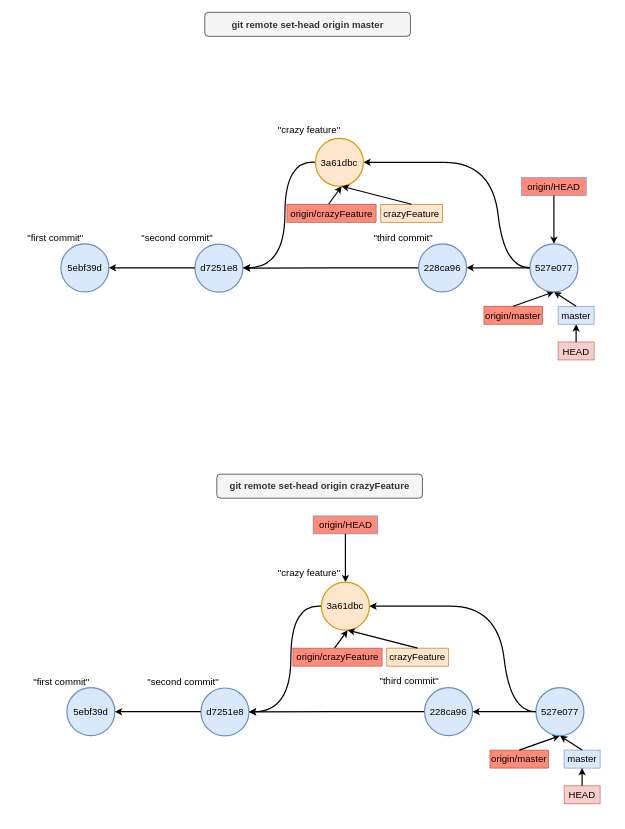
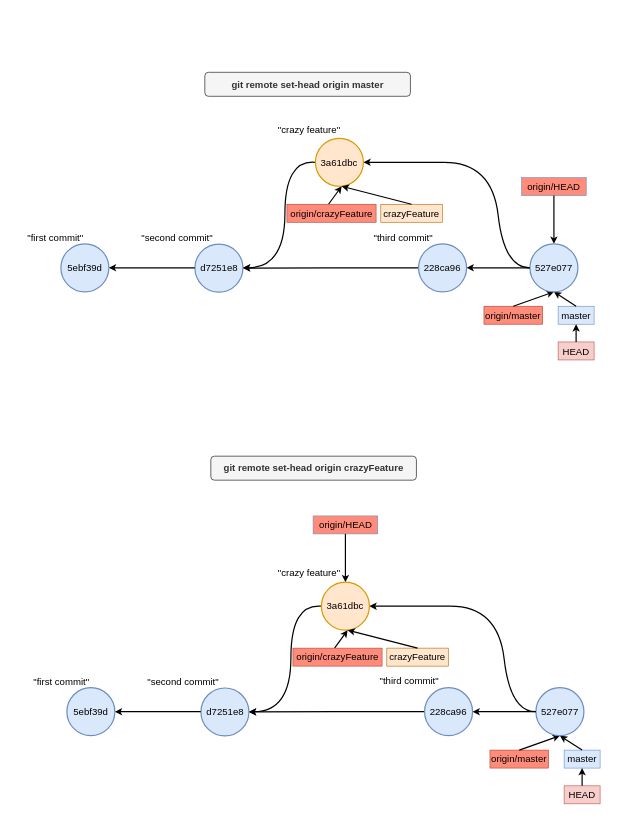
  <mxCell id="0" />
  <mxCell id="1" parent="0" />
  <mxCell id="2" value="" style="rounded=1;whiteSpace=wrap;html=1;strokeWidth=2;strokeColor=none;absoluteArcSize=1;arcSize=0;dashed=1;dashPattern=12 12;" vertex="1" parent="1"><mxGeometry x="20" y="20" width="990" height="450" as="geometry" /></mxCell>
  <mxCell id="3" value="" style="rounded=1;whiteSpace=wrap;html=1;strokeWidth=2;strokeColor=none;absoluteArcSize=1;arcSize=0;" vertex="1" parent="1"><mxGeometry x="20" y="170" width="990" height="450" as="geometry" /></mxCell>
  <mxCell id="4" value="master" style="text;html=1;align=center;verticalAlign=middle;whiteSpace=wrap;rounded=0;fillColor=#dae8fc;strokeColor=#6c8ebf;fontSize=16;" vertex="1" parent="1"><mxGeometry x="930" y="510" width="60" height="30" as="geometry" /></mxCell>
  <mxCell id="5" value="" style="endArrow=classic;html=1;rounded=0;entryX=0.5;entryY=1;entryDx=0;entryDy=0;exitX=0.5;exitY=0;exitDx=0;exitDy=0;strokeWidth=2;" edge="1" parent="1" source="4" target="28"><mxGeometry width="50" height="50" relative="1" as="geometry"><mxPoint x="1517.24" y="539.56" as="sourcePoint" /><mxPoint x="960.99" y="480" as="targetPoint" /></mxGeometry></mxCell>
  <mxCell id="6" value="origin/master" style="text;html=1;align=center;verticalAlign=middle;whiteSpace=wrap;rounded=0;fillColor=#FF8C7A;strokeColor=#ae4132;fontSize=16;" vertex="1" parent="1"><mxGeometry x="806.37" y="510" width="97.74" height="30" as="geometry" /></mxCell>
  <mxCell id="7" value="origin/HEAD" style="text;html=1;align=center;verticalAlign=middle;whiteSpace=wrap;rounded=0;fillColor=#FF8C7A;strokeColor=#6c8ebf;fontColor=#000000;fontSize=16;" vertex="1" parent="1"><mxGeometry x="869.13" y="295.56" width="107.74" height="30" as="geometry" /></mxCell>
  <mxCell id="8" value="" style="endArrow=classic;html=1;rounded=0;exitX=0.5;exitY=0;exitDx=0;exitDy=0;entryX=0.5;entryY=1;entryDx=0;entryDy=0;strokeWidth=2;" edge="1" parent="1" source="6" target="28"><mxGeometry width="50" height="50" relative="1" as="geometry"><mxPoint x="637.51" y="488.68" as="sourcePoint" /><mxPoint x="879.76" y="480" as="targetPoint" /></mxGeometry></mxCell>
  <mxCell id="9" value="" style="endArrow=classic;html=1;rounded=0;strokeWidth=2;entryX=0.5;entryY=0;entryDx=0;entryDy=0;" edge="1" parent="1"><mxGeometry width="50" height="50" relative="1" as="geometry"><mxPoint x="923" y="325.56" as="sourcePoint" /><mxPoint x="923" y="406" as="targetPoint" /></mxGeometry></mxCell>
  <mxCell id="10" value="d7251e8" style="ellipse;whiteSpace=wrap;html=1;aspect=fixed;strokeWidth=2;fillColor=#dae8fc;strokeColor=#6c8ebf;fontSize=16;" vertex="1" parent="1"><mxGeometry x="324.51" y="406.44" width="80" height="80" as="geometry" /></mxCell>
  <mxCell id="11" value="5ebf39d" style="ellipse;whiteSpace=wrap;html=1;aspect=fixed;strokeWidth=2;fillColor=#dae8fc;strokeColor=#6c8ebf;fontSize=16;" vertex="1" parent="1"><mxGeometry x="101" y="406" width="80" height="80" as="geometry" /></mxCell>
  <mxCell id="12" value="&quot;first commit&quot;" style="text;html=1;align=center;verticalAlign=middle;whiteSpace=wrap;rounded=0;fontSize=16;" vertex="1" parent="1"><mxGeometry x="31" y="381" width="122.25" height="30" as="geometry" /></mxCell>
  <mxCell id="13" style="edgeStyle=orthogonalEdgeStyle;rounded=0;orthogonalLoop=1;jettySize=auto;html=1;strokeWidth=2;endArrow=none;endFill=0;startArrow=classic;startFill=1;" edge="1" parent="1"><mxGeometry relative="1" as="geometry"><mxPoint x="181" y="446" as="sourcePoint" /><mxPoint x="324.25" y="446" as="targetPoint" /></mxGeometry></mxCell>
  <mxCell id="14" value="&quot;second commit&quot;" style="text;html=1;align=center;verticalAlign=middle;whiteSpace=wrap;rounded=0;fontSize=16;" vertex="1" parent="1"><mxGeometry x="234" y="381" width="122.25" height="30" as="geometry" /></mxCell>
  <mxCell id="15" style="edgeStyle=orthogonalEdgeStyle;rounded=0;orthogonalLoop=1;jettySize=auto;html=1;endArrow=none;endFill=0;strokeWidth=2;startArrow=classic;startFill=1;" edge="1" parent="1" source="16"><mxGeometry relative="1" as="geometry"><mxPoint x="740" y="270" as="targetPoint" /></mxGeometry></mxCell>
  <mxCell id="16" value="&lt;font style=&quot;font-size: 16px;&quot;&gt;3a61dbc&lt;/font&gt;" style="ellipse;whiteSpace=wrap;html=1;aspect=fixed;strokeWidth=2;fillColor=#ffe6cc;strokeColor=#d79b00;" vertex="1" parent="1"><mxGeometry x="525.38" y="230" width="80" height="80" as="geometry" /></mxCell>
  <mxCell id="17" value="" style="curved=1;endArrow=none;html=1;rounded=0;exitX=1;exitY=0.5;exitDx=0;exitDy=0;entryX=0;entryY=0.5;entryDx=0;entryDy=0;strokeWidth=2;endFill=0;startArrow=classic;startFill=1;" edge="1" parent="1"><mxGeometry width="50" height="50" relative="1" as="geometry"><mxPoint x="404.5" y="446" as="sourcePoint" /><mxPoint x="524.5" y="270" as="targetPoint" /><Array as="points"><mxPoint x="474.5" y="446" /><mxPoint x="474.5" y="266" /></Array></mxGeometry></mxCell>
  <mxCell id="18" value="HEAD" style="text;html=1;align=center;verticalAlign=middle;whiteSpace=wrap;rounded=0;fillColor=#f8cecc;strokeColor=#b85450;fontSize=16;" vertex="1" parent="1"><mxGeometry x="929.99" y="569.56" width="60" height="30" as="geometry" /></mxCell>
  <mxCell id="19" value="&quot;crazy feature&quot;" style="text;html=1;align=center;verticalAlign=middle;whiteSpace=wrap;rounded=0;fontSize=16;" vertex="1" parent="1"><mxGeometry x="453.88" y="200" width="122.25" height="30" as="geometry" /></mxCell>
  <mxCell id="20" value="" style="endArrow=classic;html=1;rounded=0;exitX=0.5;exitY=0;exitDx=0;exitDy=0;entryX=0.5;entryY=1;entryDx=0;entryDy=0;strokeWidth=2;" edge="1" parent="1" source="18"><mxGeometry width="50" height="50" relative="1" as="geometry"><mxPoint x="938.86" y="580" as="sourcePoint" /><mxPoint x="959.99" y="540" as="targetPoint" /></mxGeometry></mxCell>
  <mxCell id="21" style="edgeStyle=orthogonalEdgeStyle;rounded=0;orthogonalLoop=1;jettySize=auto;html=1;entryX=1;entryY=0.5;entryDx=0;entryDy=0;strokeWidth=2;" edge="1" parent="1" source="22" target="10"><mxGeometry relative="1" as="geometry" /></mxCell>
  <mxCell id="22" value="228ca96" style="ellipse;whiteSpace=wrap;html=1;aspect=fixed;strokeWidth=2;fillColor=#dae8fc;strokeColor=#6c8ebf;fontSize=16;" vertex="1" parent="1"><mxGeometry x="697.37" y="406" width="80" height="80" as="geometry" /></mxCell>
  <mxCell id="23" value="&quot;third commit&quot;" style="text;html=1;align=center;verticalAlign=middle;whiteSpace=wrap;rounded=0;fontSize=16;" vertex="1" parent="1"><mxGeometry x="611" y="380" width="122.25" height="30" as="geometry" /></mxCell>
  <mxCell id="24" value="&lt;font style=&quot;font-size: 16px;&quot;&gt;crazyFeature&lt;/font&gt;" style="text;html=1;align=center;verticalAlign=middle;whiteSpace=wrap;rounded=0;fillColor=#ffe6cc;strokeColor=#b46504;" vertex="1" parent="1"><mxGeometry x="634.38" y="340" width="102.5" height="30" as="geometry" /></mxCell>
  <mxCell id="25" value="" style="endArrow=classic;html=1;rounded=0;exitX=0.5;exitY=0;exitDx=0;exitDy=0;strokeWidth=2;entryX=0.5;entryY=1;entryDx=0;entryDy=0;" edge="1" parent="1" source="24"><mxGeometry width="50" height="50" relative="1" as="geometry"><mxPoint x="542.5" y="-15" as="sourcePoint" /><mxPoint x="569.12" y="310" as="targetPoint" /></mxGeometry></mxCell>
  <mxCell id="26" value="" style="endArrow=classic;html=1;rounded=0;exitX=0.5;exitY=0;exitDx=0;exitDy=0;entryX=0.5;entryY=1;entryDx=0;entryDy=0;strokeWidth=2;" edge="1" parent="1"><mxGeometry width="50" height="50" relative="1" as="geometry"><mxPoint x="547.25" y="340" as="sourcePoint" /><mxPoint x="569.12" y="310" as="targetPoint" /></mxGeometry></mxCell>
  <mxCell id="27" style="edgeStyle=orthogonalEdgeStyle;rounded=0;orthogonalLoop=1;jettySize=auto;html=1;entryX=1;entryY=0.5;entryDx=0;entryDy=0;strokeWidth=2;" edge="1" parent="1" source="28" target="22"><mxGeometry relative="1" as="geometry" /></mxCell>
  <mxCell id="28" value="&lt;span&gt;527e077&lt;/span&gt;" style="ellipse;whiteSpace=wrap;html=1;aspect=fixed;strokeWidth=2;fillColor=#dae8fc;strokeColor=#6c8ebf;fontSize=16;" vertex="1" parent="1"><mxGeometry x="883" y="406" width="80" height="80" as="geometry" /></mxCell>
  <mxCell id="29" value="" style="curved=1;endArrow=none;html=1;rounded=0;entryX=0;entryY=0.5;entryDx=0;entryDy=0;strokeWidth=2;endFill=0;" edge="1" parent="1" target="28"><mxGeometry width="50" height="50" relative="1" as="geometry"><mxPoint x="739.98" y="270" as="sourcePoint" /><mxPoint x="889.98" y="450" as="targetPoint" /><Array as="points"><mxPoint x="819.98" y="270" /><mxPoint x="840" y="446" /></Array></mxGeometry></mxCell>
  <mxCell id="30" value="origin/crazyFeature" style="text;html=1;align=center;verticalAlign=middle;whiteSpace=wrap;rounded=0;fillColor=#FF8C7A;strokeColor=#ae4132;fontSize=16;" vertex="1" parent="1"><mxGeometry x="477.88" y="340" width="148.62" height="30" as="geometry" /></mxCell>
- <mxCell id="31" value="&lt;span style=&quot;font-size: 16px;&quot;&gt;&lt;b&gt;git remote set-head origin master&lt;/b&gt;&lt;/span&gt;" style="rounded=1;whiteSpace=wrap;html=1;fillColor=#f5f5f5;fontColor=#333333;strokeColor=default;" vertex="1" parent="1"><mxGeometry x="340.97" y="20" width="342.81" height="40" as="geometry" /></mxCell>
+ <mxCell id="31" value="&lt;span style=&quot;font-size: 16px;&quot;&gt;&lt;b&gt;git remote set-head origin master&lt;/b&gt;&lt;/span&gt;" style="rounded=1;whiteSpace=wrap;html=1;fillColor=#f5f5f5;fontColor=#333333;strokeColor=default;" vertex="1" parent="1"><mxGeometry x="340.97" y="120" width="342.81" height="40" as="geometry" /></mxCell>
  <mxCell id="32" value="" style="rounded=1;whiteSpace=wrap;html=1;strokeWidth=2;strokeColor=none;absoluteArcSize=1;arcSize=0;dashed=1;dashPattern=12 12;" vertex="1" parent="1"><mxGeometry x="30" y="760" width="990" height="450" as="geometry" /></mxCell>
  <mxCell id="33" value="" style="rounded=1;whiteSpace=wrap;html=1;strokeWidth=2;strokeColor=none;absoluteArcSize=1;arcSize=0;" vertex="1" parent="1"><mxGeometry x="30" y="910" width="990" height="450" as="geometry" /></mxCell>
  <mxCell id="34" value="master" style="text;html=1;align=center;verticalAlign=middle;whiteSpace=wrap;rounded=0;fillColor=#dae8fc;strokeColor=#6c8ebf;fontSize=16;" vertex="1" parent="1"><mxGeometry x="940" y="1250" width="60" height="30" as="geometry" /></mxCell>
  <mxCell id="35" value="" style="endArrow=classic;html=1;rounded=0;entryX=0.5;entryY=1;entryDx=0;entryDy=0;exitX=0.5;exitY=0;exitDx=0;exitDy=0;strokeWidth=2;" edge="1" parent="1" source="34" target="58"><mxGeometry width="50" height="50" relative="1" as="geometry"><mxPoint x="1527.24" y="1279.56" as="sourcePoint" /><mxPoint x="970.99" y="1220" as="targetPoint" /></mxGeometry></mxCell>
  <mxCell id="36" value="origin/master" style="text;html=1;align=center;verticalAlign=middle;whiteSpace=wrap;rounded=0;fillColor=#FF8C7A;strokeColor=#ae4132;fontSize=16;" vertex="1" parent="1"><mxGeometry x="816.37" y="1250" width="97.74" height="30" as="geometry" /></mxCell>
  <mxCell id="37" value="origin/HEAD" style="text;html=1;align=center;verticalAlign=middle;whiteSpace=wrap;rounded=0;fillColor=#FF8C7A;strokeColor=#6c8ebf;fontColor=#000000;fontSize=16;" vertex="1" parent="1"><mxGeometry x="521.51" y="859.56" width="107.74" height="30" as="geometry" /></mxCell>
  <mxCell id="38" value="" style="endArrow=classic;html=1;rounded=0;exitX=0.5;exitY=0;exitDx=0;exitDy=0;entryX=0.5;entryY=1;entryDx=0;entryDy=0;strokeWidth=2;" edge="1" parent="1" source="36" target="58"><mxGeometry width="50" height="50" relative="1" as="geometry"><mxPoint x="647.51" y="1228.68" as="sourcePoint" /><mxPoint x="889.76" y="1220" as="targetPoint" /></mxGeometry></mxCell>
  <mxCell id="39" value="" style="endArrow=classic;html=1;rounded=0;strokeWidth=2;entryX=0.5;entryY=0;entryDx=0;entryDy=0;" edge="1" parent="1"><mxGeometry width="50" height="50" relative="1" as="geometry"><mxPoint x="575.38" y="889.56" as="sourcePoint" /><mxPoint x="575.38" y="970" as="targetPoint" /></mxGeometry></mxCell>
  <mxCell id="40" value="d7251e8" style="ellipse;whiteSpace=wrap;html=1;aspect=fixed;strokeWidth=2;fillColor=#dae8fc;strokeColor=#6c8ebf;fontSize=16;" vertex="1" parent="1"><mxGeometry x="334.51" y="1146.44" width="80" height="80" as="geometry" /></mxCell>
  <mxCell id="41" value="5ebf39d" style="ellipse;whiteSpace=wrap;html=1;aspect=fixed;strokeWidth=2;fillColor=#dae8fc;strokeColor=#6c8ebf;fontSize=16;" vertex="1" parent="1"><mxGeometry x="111" y="1146" width="80" height="80" as="geometry" /></mxCell>
  <mxCell id="42" value="&quot;first commit&quot;" style="text;html=1;align=center;verticalAlign=middle;whiteSpace=wrap;rounded=0;fontSize=16;" vertex="1" parent="1"><mxGeometry x="41" y="1121" width="122.25" height="30" as="geometry" /></mxCell>
  <mxCell id="43" style="edgeStyle=orthogonalEdgeStyle;rounded=0;orthogonalLoop=1;jettySize=auto;html=1;strokeWidth=2;endArrow=none;endFill=0;startArrow=classic;startFill=1;" edge="1" parent="1"><mxGeometry relative="1" as="geometry"><mxPoint x="191" y="1186" as="sourcePoint" /><mxPoint x="334.25" y="1186" as="targetPoint" /></mxGeometry></mxCell>
  <mxCell id="44" value="&quot;second commit&quot;" style="text;html=1;align=center;verticalAlign=middle;whiteSpace=wrap;rounded=0;fontSize=16;" vertex="1" parent="1"><mxGeometry x="244" y="1121" width="122.25" height="30" as="geometry" /></mxCell>
  <mxCell id="45" style="edgeStyle=orthogonalEdgeStyle;rounded=0;orthogonalLoop=1;jettySize=auto;html=1;endArrow=none;endFill=0;strokeWidth=2;startArrow=classic;startFill=1;" edge="1" parent="1" source="46"><mxGeometry relative="1" as="geometry"><mxPoint x="750" y="1010" as="targetPoint" /></mxGeometry></mxCell>
  <mxCell id="46" value="&lt;font style=&quot;font-size: 16px;&quot;&gt;3a61dbc&lt;/font&gt;" style="ellipse;whiteSpace=wrap;html=1;aspect=fixed;strokeWidth=2;fillColor=#ffe6cc;strokeColor=#d79b00;" vertex="1" parent="1"><mxGeometry x="535.38" y="970" width="80" height="80" as="geometry" /></mxCell>
  <mxCell id="47" value="" style="curved=1;endArrow=none;html=1;rounded=0;exitX=1;exitY=0.5;exitDx=0;exitDy=0;entryX=0;entryY=0.5;entryDx=0;entryDy=0;strokeWidth=2;endFill=0;startArrow=classic;startFill=1;" edge="1" parent="1"><mxGeometry width="50" height="50" relative="1" as="geometry"><mxPoint x="414.5" y="1186" as="sourcePoint" /><mxPoint x="534.5" y="1010" as="targetPoint" /><Array as="points"><mxPoint x="484.5" y="1186" /><mxPoint x="484.5" y="1006" /></Array></mxGeometry></mxCell>
  <mxCell id="48" value="HEAD" style="text;html=1;align=center;verticalAlign=middle;whiteSpace=wrap;rounded=0;fillColor=#f8cecc;strokeColor=#b85450;fontSize=16;" vertex="1" parent="1"><mxGeometry x="939.99" y="1309.56" width="60" height="30" as="geometry" /></mxCell>
  <mxCell id="49" value="&quot;crazy feature&quot;" style="text;html=1;align=center;verticalAlign=middle;whiteSpace=wrap;rounded=0;fontSize=16;" vertex="1" parent="1"><mxGeometry x="453.88" y="940" width="122.25" height="30" as="geometry" /></mxCell>
  <mxCell id="50" value="" style="endArrow=classic;html=1;rounded=0;exitX=0.5;exitY=0;exitDx=0;exitDy=0;entryX=0.5;entryY=1;entryDx=0;entryDy=0;strokeWidth=2;" edge="1" parent="1" source="48"><mxGeometry width="50" height="50" relative="1" as="geometry"><mxPoint x="948.86" y="1320" as="sourcePoint" /><mxPoint x="969.99" y="1280" as="targetPoint" /></mxGeometry></mxCell>
  <mxCell id="51" style="edgeStyle=orthogonalEdgeStyle;rounded=0;orthogonalLoop=1;jettySize=auto;html=1;entryX=1;entryY=0.5;entryDx=0;entryDy=0;strokeWidth=2;" edge="1" parent="1" source="52" target="40"><mxGeometry relative="1" as="geometry" /></mxCell>
  <mxCell id="52" value="228ca96" style="ellipse;whiteSpace=wrap;html=1;aspect=fixed;strokeWidth=2;fillColor=#dae8fc;strokeColor=#6c8ebf;fontSize=16;" vertex="1" parent="1"><mxGeometry x="707.37" y="1146" width="80" height="80" as="geometry" /></mxCell>
  <mxCell id="53" value="&quot;third commit&quot;" style="text;html=1;align=center;verticalAlign=middle;whiteSpace=wrap;rounded=0;fontSize=16;" vertex="1" parent="1"><mxGeometry x="621" y="1120" width="122.25" height="30" as="geometry" /></mxCell>
  <mxCell id="54" value="&lt;font style=&quot;font-size: 16px;&quot;&gt;crazyFeature&lt;/font&gt;" style="text;html=1;align=center;verticalAlign=middle;whiteSpace=wrap;rounded=0;fillColor=#ffe6cc;strokeColor=#b46504;" vertex="1" parent="1"><mxGeometry x="644.38" y="1080" width="102.5" height="30" as="geometry" /></mxCell>
  <mxCell id="55" value="" style="endArrow=classic;html=1;rounded=0;exitX=0.5;exitY=0;exitDx=0;exitDy=0;strokeWidth=2;entryX=0.5;entryY=1;entryDx=0;entryDy=0;" edge="1" parent="1" source="54"><mxGeometry width="50" height="50" relative="1" as="geometry"><mxPoint x="552.5" y="725" as="sourcePoint" /><mxPoint x="579.12" y="1050" as="targetPoint" /></mxGeometry></mxCell>
  <mxCell id="56" value="" style="endArrow=classic;html=1;rounded=0;exitX=0.5;exitY=0;exitDx=0;exitDy=0;entryX=0.5;entryY=1;entryDx=0;entryDy=0;strokeWidth=2;" edge="1" parent="1"><mxGeometry width="50" height="50" relative="1" as="geometry"><mxPoint x="557.25" y="1080" as="sourcePoint" /><mxPoint x="579.12" y="1050" as="targetPoint" /></mxGeometry></mxCell>
  <mxCell id="57" style="edgeStyle=orthogonalEdgeStyle;rounded=0;orthogonalLoop=1;jettySize=auto;html=1;entryX=1;entryY=0.5;entryDx=0;entryDy=0;strokeWidth=2;" edge="1" parent="1" source="58" target="52"><mxGeometry relative="1" as="geometry" /></mxCell>
  <mxCell id="58" value="&lt;span&gt;527e077&lt;/span&gt;" style="ellipse;whiteSpace=wrap;html=1;aspect=fixed;strokeWidth=2;fillColor=#dae8fc;strokeColor=#6c8ebf;fontSize=16;" vertex="1" parent="1"><mxGeometry x="893" y="1146" width="80" height="80" as="geometry" /></mxCell>
  <mxCell id="59" value="" style="curved=1;endArrow=none;html=1;rounded=0;entryX=0;entryY=0.5;entryDx=0;entryDy=0;strokeWidth=2;endFill=0;" edge="1" parent="1" target="58"><mxGeometry width="50" height="50" relative="1" as="geometry"><mxPoint x="749.98" y="1010" as="sourcePoint" /><mxPoint x="899.98" y="1190" as="targetPoint" /><Array as="points"><mxPoint x="829.98" y="1010" /><mxPoint x="850" y="1186" /></Array></mxGeometry></mxCell>
  <mxCell id="60" value="origin/crazyFeature" style="text;html=1;align=center;verticalAlign=middle;whiteSpace=wrap;rounded=0;fillColor=#FF8C7A;strokeColor=#ae4132;fontSize=16;" vertex="1" parent="1"><mxGeometry x="487.88" y="1080" width="148.62" height="30" as="geometry" /></mxCell>
- <mxCell id="61" value="&lt;span style=&quot;font-size: 16px;&quot;&gt;&lt;b&gt;git remote set-head origin crazyFeature&lt;/b&gt;&lt;/span&gt;" style="rounded=1;whiteSpace=wrap;html=1;fillColor=#f5f5f5;fontColor=#333333;strokeColor=default;" vertex="1" parent="1"><mxGeometry x="360.97" y="790" width="342.81" height="40" as="geometry" /></mxCell>
+ <mxCell id="61" value="&lt;span style=&quot;font-size: 16px;&quot;&gt;&lt;b&gt;git remote set-head origin crazyFeature&lt;/b&gt;&lt;/span&gt;" style="rounded=1;whiteSpace=wrap;html=1;fillColor=#f5f5f5;fontColor=#333333;strokeColor=default;" vertex="1" parent="1"><mxGeometry x="350.97" y="760" width="342.81" height="40" as="geometry" /></mxCell>
